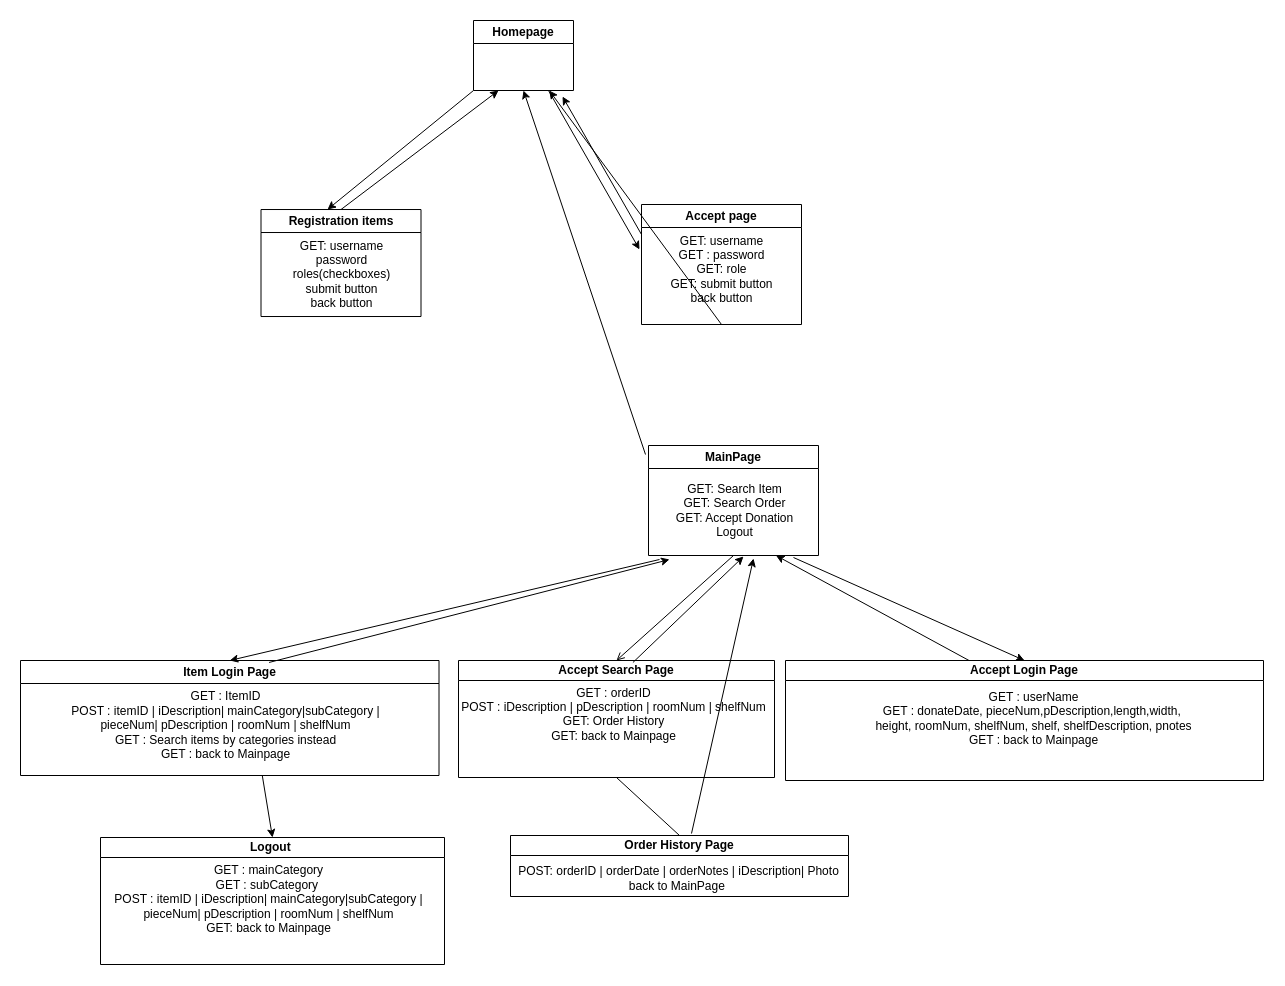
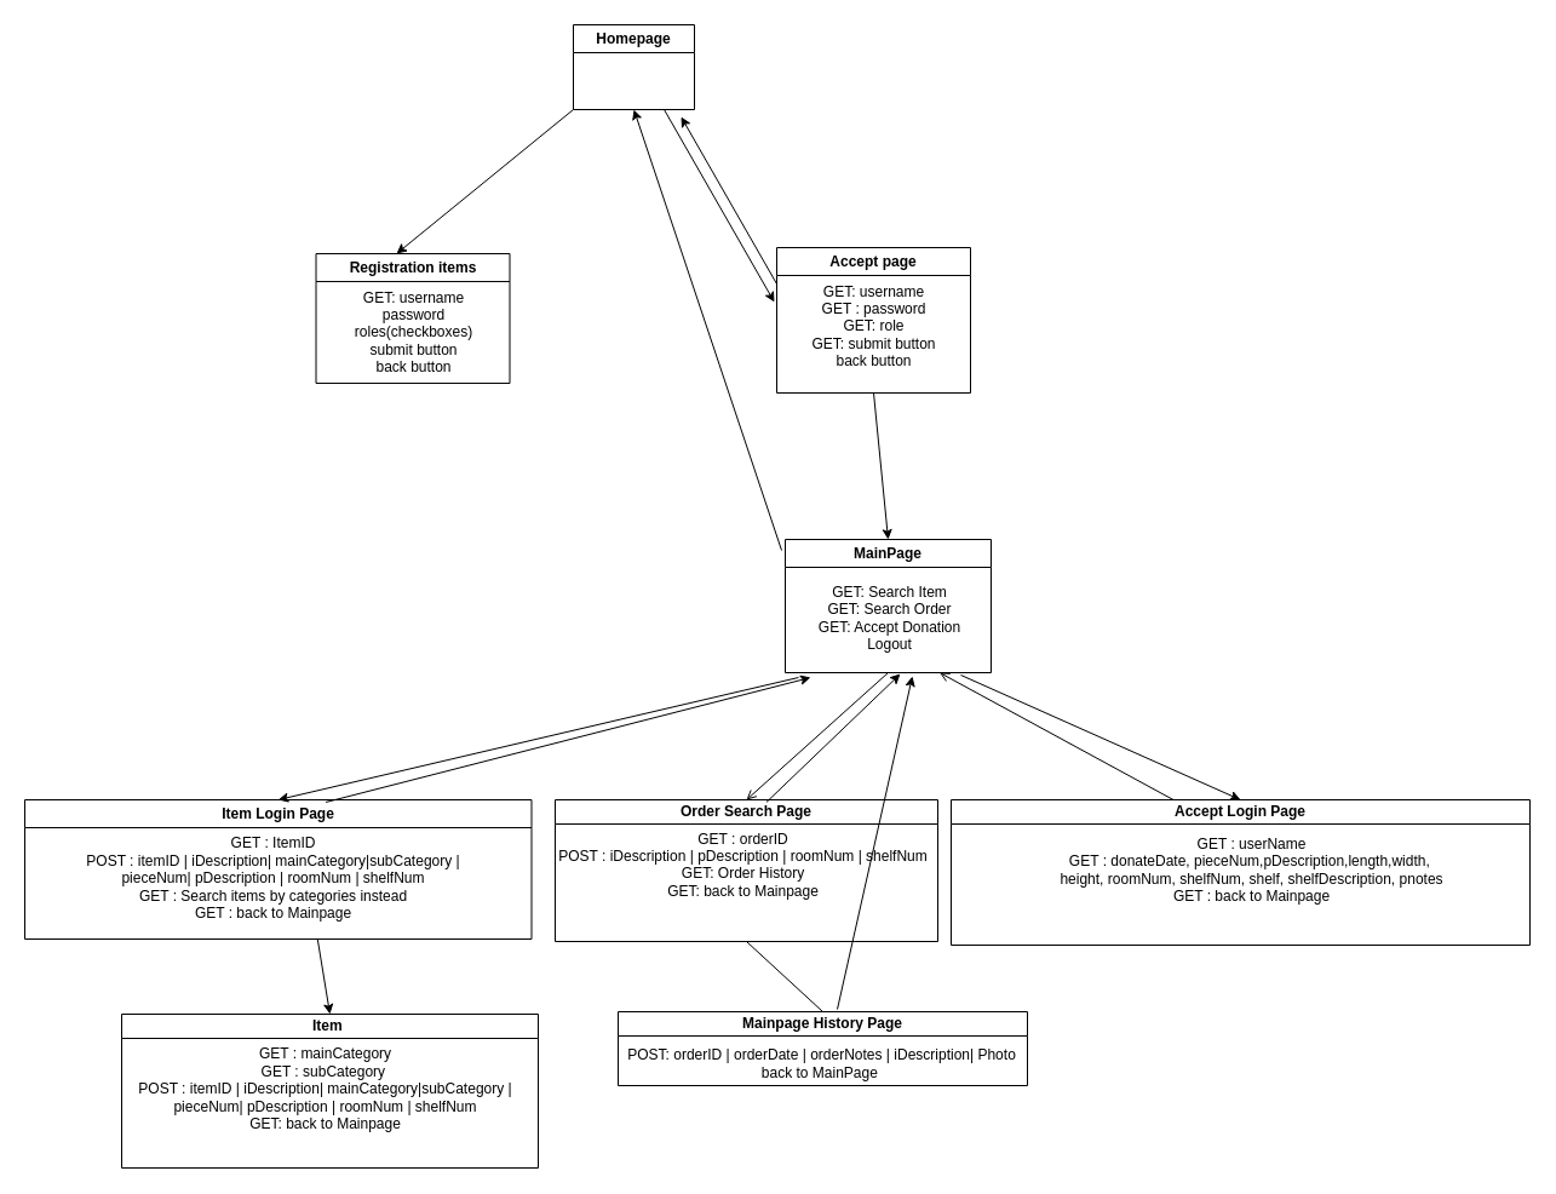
  <mxCell id="0" />
  <mxCell id="1" parent="0" />
  <mxCell id="2" value="Homepage" style="swimlane;whiteSpace=wrap;html=1;" vertex="1" parent="1"><mxGeometry x="473" y="20" width="100" height="70" as="geometry" /></mxCell>
  <mxCell id="3" value="Registration items" style="swimlane;whiteSpace=wrap;html=1;" vertex="1" parent="1"><mxGeometry x="260.5" y="209.02" width="160" height="107" as="geometry" /></mxCell>
  <mxCell id="4" value="GET: username&lt;div&gt;password&lt;/div&gt;&lt;div&gt;roles(checkboxes)&lt;/div&gt;&lt;div&gt;submit button&lt;/div&gt;&lt;div&gt;back button&lt;/div&gt;" style="text;html=1;align=center;verticalAlign=middle;resizable=0;points=[];autosize=1;strokeColor=none;fillColor=none;" vertex="1" parent="3"><mxGeometry x="23" y="23" width="115" height="84" as="geometry" /></mxCell>
  <mxCell id="5" value="Accept page" style="swimlane;whiteSpace=wrap;html=1;" vertex="1" parent="1"><mxGeometry x="641" y="204" width="160" height="120" as="geometry" /></mxCell>
  <mxCell id="6" value="GET: username&lt;div&gt;GET : password&lt;/div&gt;&lt;div&gt;GET: role&lt;/div&gt;&lt;div&gt;GET: submit button&lt;/div&gt;&lt;div&gt;back button&lt;/div&gt;" style="text;html=1;align=center;verticalAlign=middle;resizable=0;points=[];autosize=1;strokeColor=none;fillColor=none;" vertex="1" parent="5"><mxGeometry x="20" y="23" width="120" height="84" as="geometry" /></mxCell>
  <mxCell id="7" value="MainPage" style="swimlane;whiteSpace=wrap;html=1;" vertex="1" parent="1"><mxGeometry x="648" y="445" width="170" height="110" as="geometry" /></mxCell>
  <mxCell id="8" value="GET: Search Item&lt;br&gt;GET: Search Order&lt;br&gt;GET: Accept Donation&lt;div&gt;Logout&lt;/div&gt;" style="text;html=1;align=center;verticalAlign=middle;resizable=0;points=[];autosize=1;strokeColor=none;fillColor=none;" vertex="1" parent="7"><mxGeometry x="18" y="30" width="135" height="70" as="geometry" /></mxCell>
  <mxCell id="9" value="Item Login Page" style="swimlane;whiteSpace=wrap;html=1;" vertex="1" parent="1"><mxGeometry x="20" y="660" width="418.5" height="115" as="geometry" /></mxCell>
  <mxCell id="10" value="GET : ItemID&lt;div&gt;POST : itemID | iDescription| mainCategory|subCategory |&lt;/div&gt;&lt;div&gt;pieceNum| pDescription | roomNum | shelfNum&lt;/div&gt;&lt;div&gt;GET : Search items by categories instead&lt;/div&gt;&lt;div&gt;GET : back to Mainpage&lt;/div&gt;&lt;div&gt;&lt;br&gt;&lt;/div&gt;" style="text;html=1;align=center;verticalAlign=middle;resizable=0;points=[];autosize=1;strokeColor=none;fillColor=none;" vertex="1" parent="9"><mxGeometry x="42" y="23" width="326" height="98" as="geometry" /></mxCell>
- <mxCell id="11" value="Accept Search Page" style="swimlane;whiteSpace=wrap;html=1;startSize=20;" vertex="1" parent="1"><mxGeometry x="458" y="660" width="316" height="117" as="geometry" /></mxCell>
+ <mxCell id="11" value="Order Search Page" style="swimlane;whiteSpace=wrap;html=1;startSize=20;" vertex="1" parent="1"><mxGeometry x="458" y="660" width="316" height="117" as="geometry" /></mxCell>
  <mxCell id="12" value="GET : orderID&lt;div&gt;POST : iDescription | pDescription | roomNum | shelfNum&lt;/div&gt;&lt;div&gt;GET: Order History&lt;/div&gt;&lt;div&gt;&lt;div&gt;GET: back to Mainpage&lt;/div&gt;&lt;div&gt;&lt;br&gt;&lt;/div&gt;&lt;/div&gt;" style="text;html=1;align=center;verticalAlign=middle;resizable=0;points=[];autosize=1;strokeColor=none;fillColor=none;" vertex="1" parent="11"><mxGeometry x="-7" y="19" width="323" height="84" as="geometry" /></mxCell>
  <mxCell id="13" value="Accept Login Page" style="swimlane;whiteSpace=wrap;html=1;startSize=20;" vertex="1" parent="1"><mxGeometry x="785" y="660" width="478" height="120" as="geometry" /></mxCell>
  <mxCell id="14" value="&lt;div&gt;GET : userName&lt;/div&gt;&lt;div&gt;GET : donateDate,&amp;nbsp;pieceNum,pDescription,length,width,&amp;nbsp;&lt;/div&gt;&lt;div&gt;height, roomNum, shelfNum, shelf, shelfDescription, pnotes&lt;/div&gt;&lt;div&gt;GET : back to Mainpage&lt;/div&gt;" style="text;html=1;align=center;verticalAlign=middle;resizable=0;points=[];autosize=1;strokeColor=none;fillColor=none;" vertex="1" parent="13"><mxGeometry x="81" y="23" width="334" height="70" as="geometry" /></mxCell>
- <mxCell id="15" value="Order History Page" style="swimlane;whiteSpace=wrap;html=1;startSize=20;" vertex="1" parent="1"><mxGeometry x="510" y="835" width="338" height="61" as="geometry" /></mxCell>
+ <mxCell id="15" value="Mainpage History Page" style="swimlane;whiteSpace=wrap;html=1;startSize=20;" vertex="1" parent="1"><mxGeometry x="510" y="835" width="338" height="61" as="geometry" /></mxCell>
  <mxCell id="16" value="" style="endArrow=classic;html=1;rounded=0;exitX=0;exitY=1;exitDx=0;exitDy=0;" edge="1" parent="1" source="2"><mxGeometry width="50" height="50" relative="1" as="geometry"><mxPoint x="166.5" y="324" as="sourcePoint" /><mxPoint x="327" y="209" as="targetPoint" /></mxGeometry></mxCell>
- <mxCell id="17" value="" style="endArrow=classic;html=1;rounded=0;exitX=0.5;exitY=0;exitDx=0;exitDy=0;entryX=0.25;entryY=1;entryDx=0;entryDy=0;" edge="1" parent="1" source="3" target="2"><mxGeometry width="50" height="50" relative="1" as="geometry"><mxPoint x="843" y="345" as="sourcePoint" /><mxPoint x="638" y="60" as="targetPoint" /></mxGeometry></mxCell>
  <mxCell id="18" value="" style="endArrow=classic;html=1;rounded=0;exitX=0.75;exitY=1;exitDx=0;exitDy=0;" edge="1" parent="1" source="2"><mxGeometry width="50" height="50" relative="1" as="geometry"><mxPoint x="843" y="345" as="sourcePoint" /><mxPoint x="639" y="249" as="targetPoint" /></mxGeometry></mxCell>
  <mxCell id="19" value="" style="endArrow=classic;html=1;rounded=0;exitX=0;exitY=0.25;exitDx=0;exitDy=0;" edge="1" parent="1" source="5"><mxGeometry width="50" height="50" relative="1" as="geometry"><mxPoint x="638" y="284" as="sourcePoint" /><mxPoint x="562" y="96" as="targetPoint" /></mxGeometry></mxCell>
- <mxCell id="20" value="" style="endArrow=classic;html=1;rounded=0;exitX=0.5;exitY=1;exitDx=0;exitDy=0;" edge="1" parent="1" source="5" target="2"><mxGeometry width="50" height="50" relative="1" as="geometry"><mxPoint x="522" y="589" as="sourcePoint" /><mxPoint x="572" y="539" as="targetPoint" /></mxGeometry></mxCell>
+ <mxCell id="20" value="" style="endArrow=classic;html=1;rounded=0;entryX=0.5;entryY=0;entryDx=0;entryDy=0;exitX=0.5;exitY=1;exitDx=0;exitDy=0;" edge="1" parent="1" source="5" target="7"><mxGeometry width="50" height="50" relative="1" as="geometry"><mxPoint x="522" y="589" as="sourcePoint" /><mxPoint x="572" y="539" as="targetPoint" /></mxGeometry></mxCell>
  <mxCell id="21" value="" style="endArrow=classic;html=1;rounded=0;entryX=0.5;entryY=1;entryDx=0;entryDy=0;" edge="1" parent="1" target="2"><mxGeometry width="50" height="50" relative="1" as="geometry"><mxPoint x="645" y="454" as="sourcePoint" /><mxPoint x="572" y="539" as="targetPoint" /></mxGeometry></mxCell>
  <mxCell id="22" value="" style="endArrow=classic;html=1;rounded=0;entryX=0.5;entryY=0;entryDx=0;entryDy=0;" edge="1" parent="1" target="9"><mxGeometry width="50" height="50" relative="1" as="geometry"><mxPoint x="659" y="559" as="sourcePoint" /><mxPoint x="306" y="666" as="targetPoint" /></mxGeometry></mxCell>
  <mxCell id="23" value="" style="endArrow=open;html=1;rounded=0;entryX=0.5;entryY=0;entryDx=0;entryDy=0;exitX=0.5;exitY=1;exitDx=0;exitDy=0;" edge="1" parent="1" source="7" target="11"><mxGeometry width="50" height="50" relative="1" as="geometry"><mxPoint x="669" y="569" as="sourcePoint" /><mxPoint x="527" y="670" as="targetPoint" /></mxGeometry></mxCell>
  <mxCell id="24" value="" style="endArrow=classic;html=1;rounded=0;entryX=0.5;entryY=0;entryDx=0;entryDy=0;" edge="1" parent="1" target="13"><mxGeometry width="50" height="50" relative="1" as="geometry"><mxPoint x="793" y="557" as="sourcePoint" /><mxPoint x="752" y="670" as="targetPoint" /></mxGeometry></mxCell>
  <mxCell id="25" value="" style="endArrow=classic;html=1;rounded=0;exitX=0.594;exitY=0.017;exitDx=0;exitDy=0;exitPerimeter=0;" edge="1" parent="1" source="9"><mxGeometry width="50" height="50" relative="1" as="geometry"><mxPoint x="640" y="793" as="sourcePoint" /><mxPoint x="669" y="559" as="targetPoint" /></mxGeometry></mxCell>
- <mxCell id="26" value="" style="endArrow=classic;html=1;rounded=0;exitX=0.384;exitY=0;exitDx=0;exitDy=0;exitPerimeter=0;entryX=0.75;entryY=1;entryDx=0;entryDy=0;" edge="1" parent="1" source="13" target="7"><mxGeometry width="50" height="50" relative="1" as="geometry"><mxPoint x="543" y="672" as="sourcePoint" /><mxPoint x="679" y="569" as="targetPoint" /></mxGeometry></mxCell>
+ <mxCell id="26" value="" style="endArrow=open;html=1;rounded=0;exitX=0.384;exitY=0;exitDx=0;exitDy=0;exitPerimeter=0;entryX=0.75;entryY=1;entryDx=0;entryDy=0;" edge="1" parent="1" source="13" target="7"><mxGeometry width="50" height="50" relative="1" as="geometry"><mxPoint x="543" y="672" as="sourcePoint" /><mxPoint x="679" y="569" as="targetPoint" /></mxGeometry></mxCell>
  <mxCell id="27" value="" style="endArrow=classic;html=1;rounded=0;exitX=0.552;exitY=0.017;exitDx=0;exitDy=0;exitPerimeter=0;" edge="1" parent="1" source="11"><mxGeometry width="50" height="50" relative="1" as="geometry"><mxPoint x="965" y="670" as="sourcePoint" /><mxPoint x="743" y="556" as="targetPoint" /></mxGeometry></mxCell>
  <mxCell id="28" value="" style="endArrow=none;html=1;rounded=0;exitX=0.5;exitY=1;exitDx=0;exitDy=0;entryX=0.5;entryY=0;entryDx=0;entryDy=0;" edge="1" parent="1" source="11" target="15"><mxGeometry width="50" height="50" relative="1" as="geometry"><mxPoint x="640" y="887" as="sourcePoint" /><mxPoint x="690" y="837" as="targetPoint" /></mxGeometry></mxCell>
  <mxCell id="29" value="POST: orderID | orderDate | orderNotes | iDescription| Photo&lt;div&gt;back to MainPage&amp;nbsp;&lt;/div&gt;" style="text;html=1;align=center;verticalAlign=middle;resizable=0;points=[];autosize=1;strokeColor=none;fillColor=none;" vertex="1" parent="1"><mxGeometry x="508" y="857" width="339" height="41" as="geometry" /></mxCell>
  <mxCell id="30" value="" style="endArrow=classic;html=1;rounded=0;" edge="1" parent="1"><mxGeometry width="50" height="50" relative="1" as="geometry"><mxPoint x="691" y="833" as="sourcePoint" /><mxPoint x="753" y="558" as="targetPoint" /></mxGeometry></mxCell>
- <mxCell id="31" value="Logout&amp;nbsp;" style="swimlane;whiteSpace=wrap;html=1;startSize=20;" vertex="1" parent="1"><mxGeometry x="100" y="837" width="344" height="127" as="geometry" /></mxCell>
+ <mxCell id="31" value="Item&amp;nbsp;" style="swimlane;whiteSpace=wrap;html=1;startSize=20;" vertex="1" parent="1"><mxGeometry x="100" y="837" width="344" height="127" as="geometry" /></mxCell>
  <mxCell id="32" value="GET : mainCategory&lt;div&gt;GET : subCategory&amp;nbsp;&lt;br&gt;&lt;div&gt;&lt;div&gt;POST : itemID | iDescription| mainCategory|subCategory |&lt;/div&gt;&lt;div&gt;pieceNum| pDescription | roomNum | shelfNum&lt;/div&gt;&lt;/div&gt;&lt;div&gt;&lt;span style=&quot;background-color: initial;&quot;&gt;GET: back to Mainpage&lt;/span&gt;&lt;/div&gt;&lt;div&gt;&lt;br&gt;&lt;/div&gt;&lt;/div&gt;" style="text;html=1;align=center;verticalAlign=middle;resizable=0;points=[];autosize=1;strokeColor=none;fillColor=none;" vertex="1" parent="31"><mxGeometry x="5" y="20" width="326" height="98" as="geometry" /></mxCell>
  <mxCell id="33" value="" style="endArrow=classic;html=1;rounded=0;exitX=0.613;exitY=0.942;exitDx=0;exitDy=0;exitPerimeter=0;entryX=0.5;entryY=0;entryDx=0;entryDy=0;" edge="1" parent="1" source="10" target="31"><mxGeometry width="50" height="50" relative="1" as="geometry"><mxPoint x="788" y="576" as="sourcePoint" /><mxPoint x="838" y="526" as="targetPoint" /></mxGeometry></mxCell>
